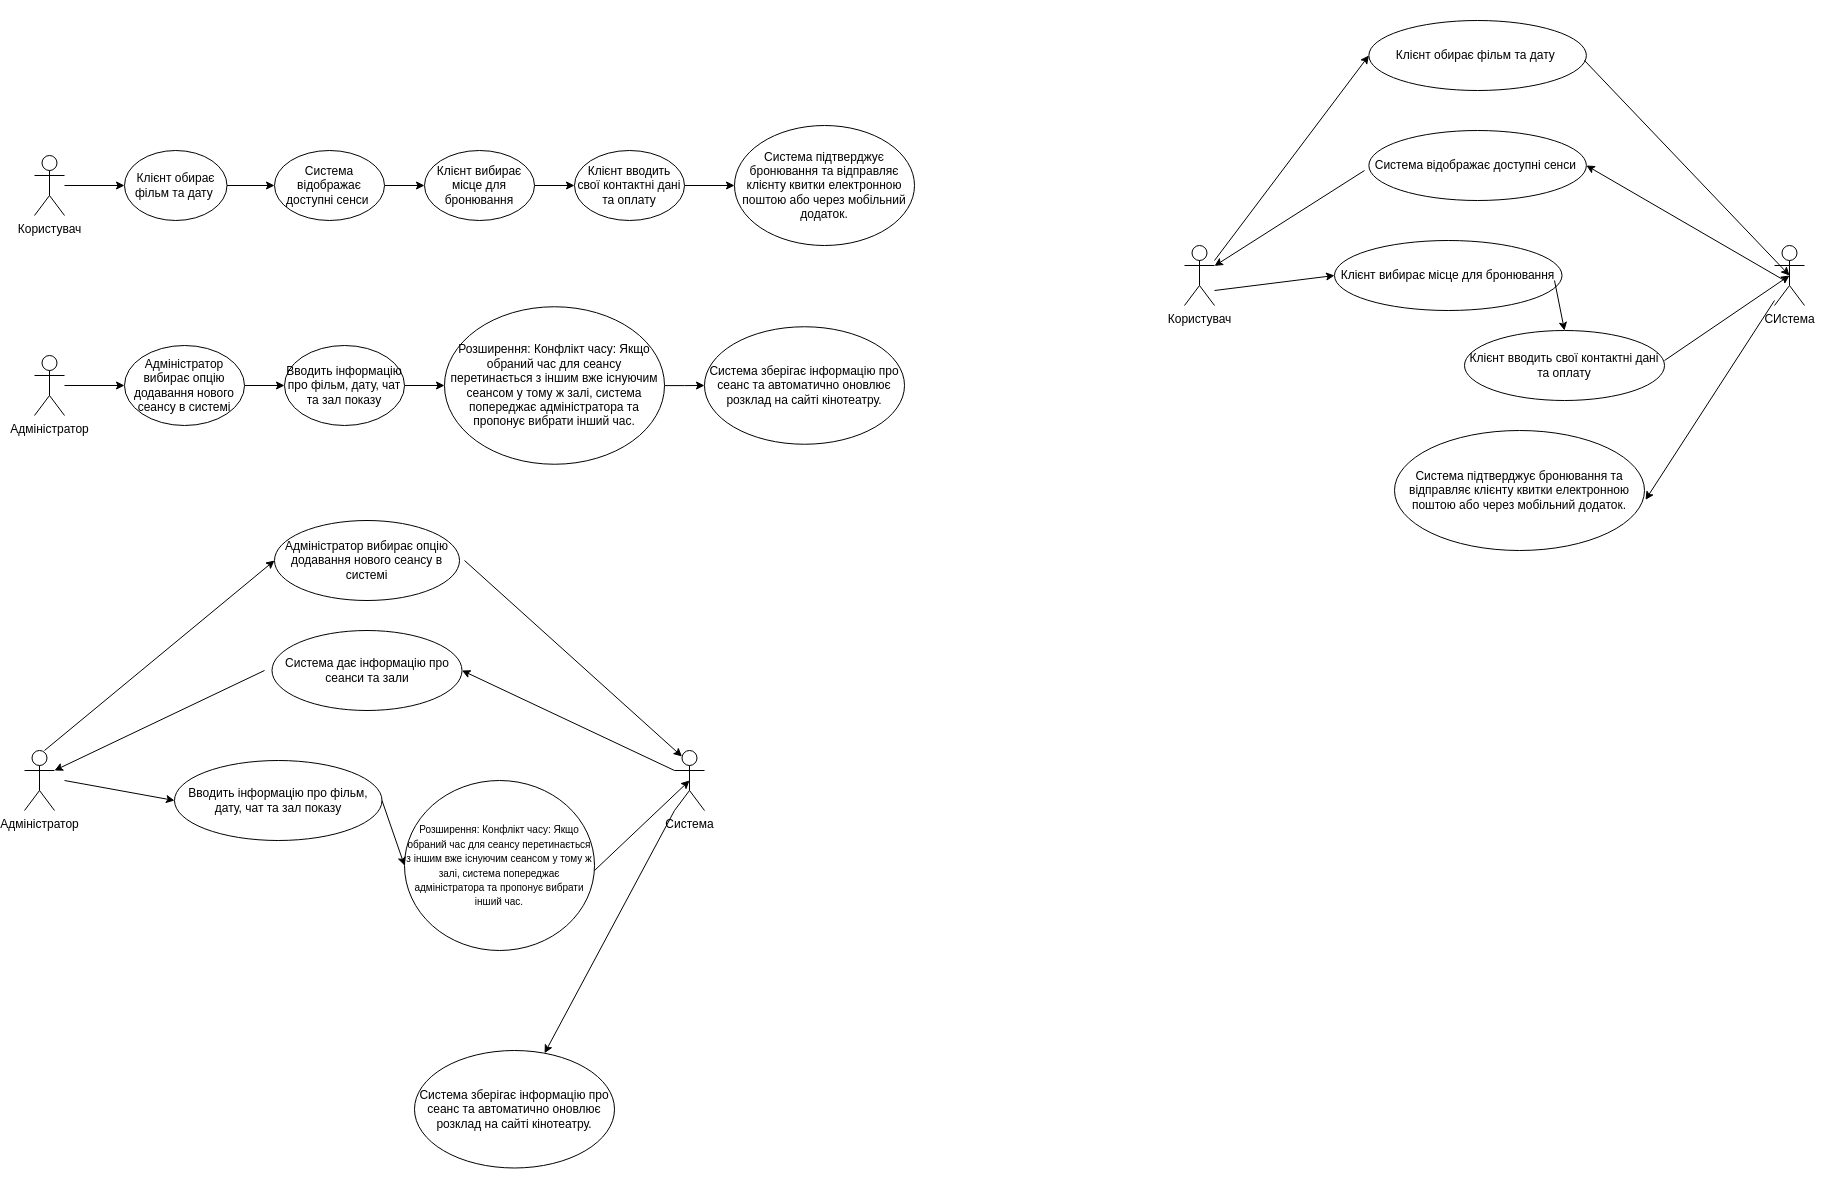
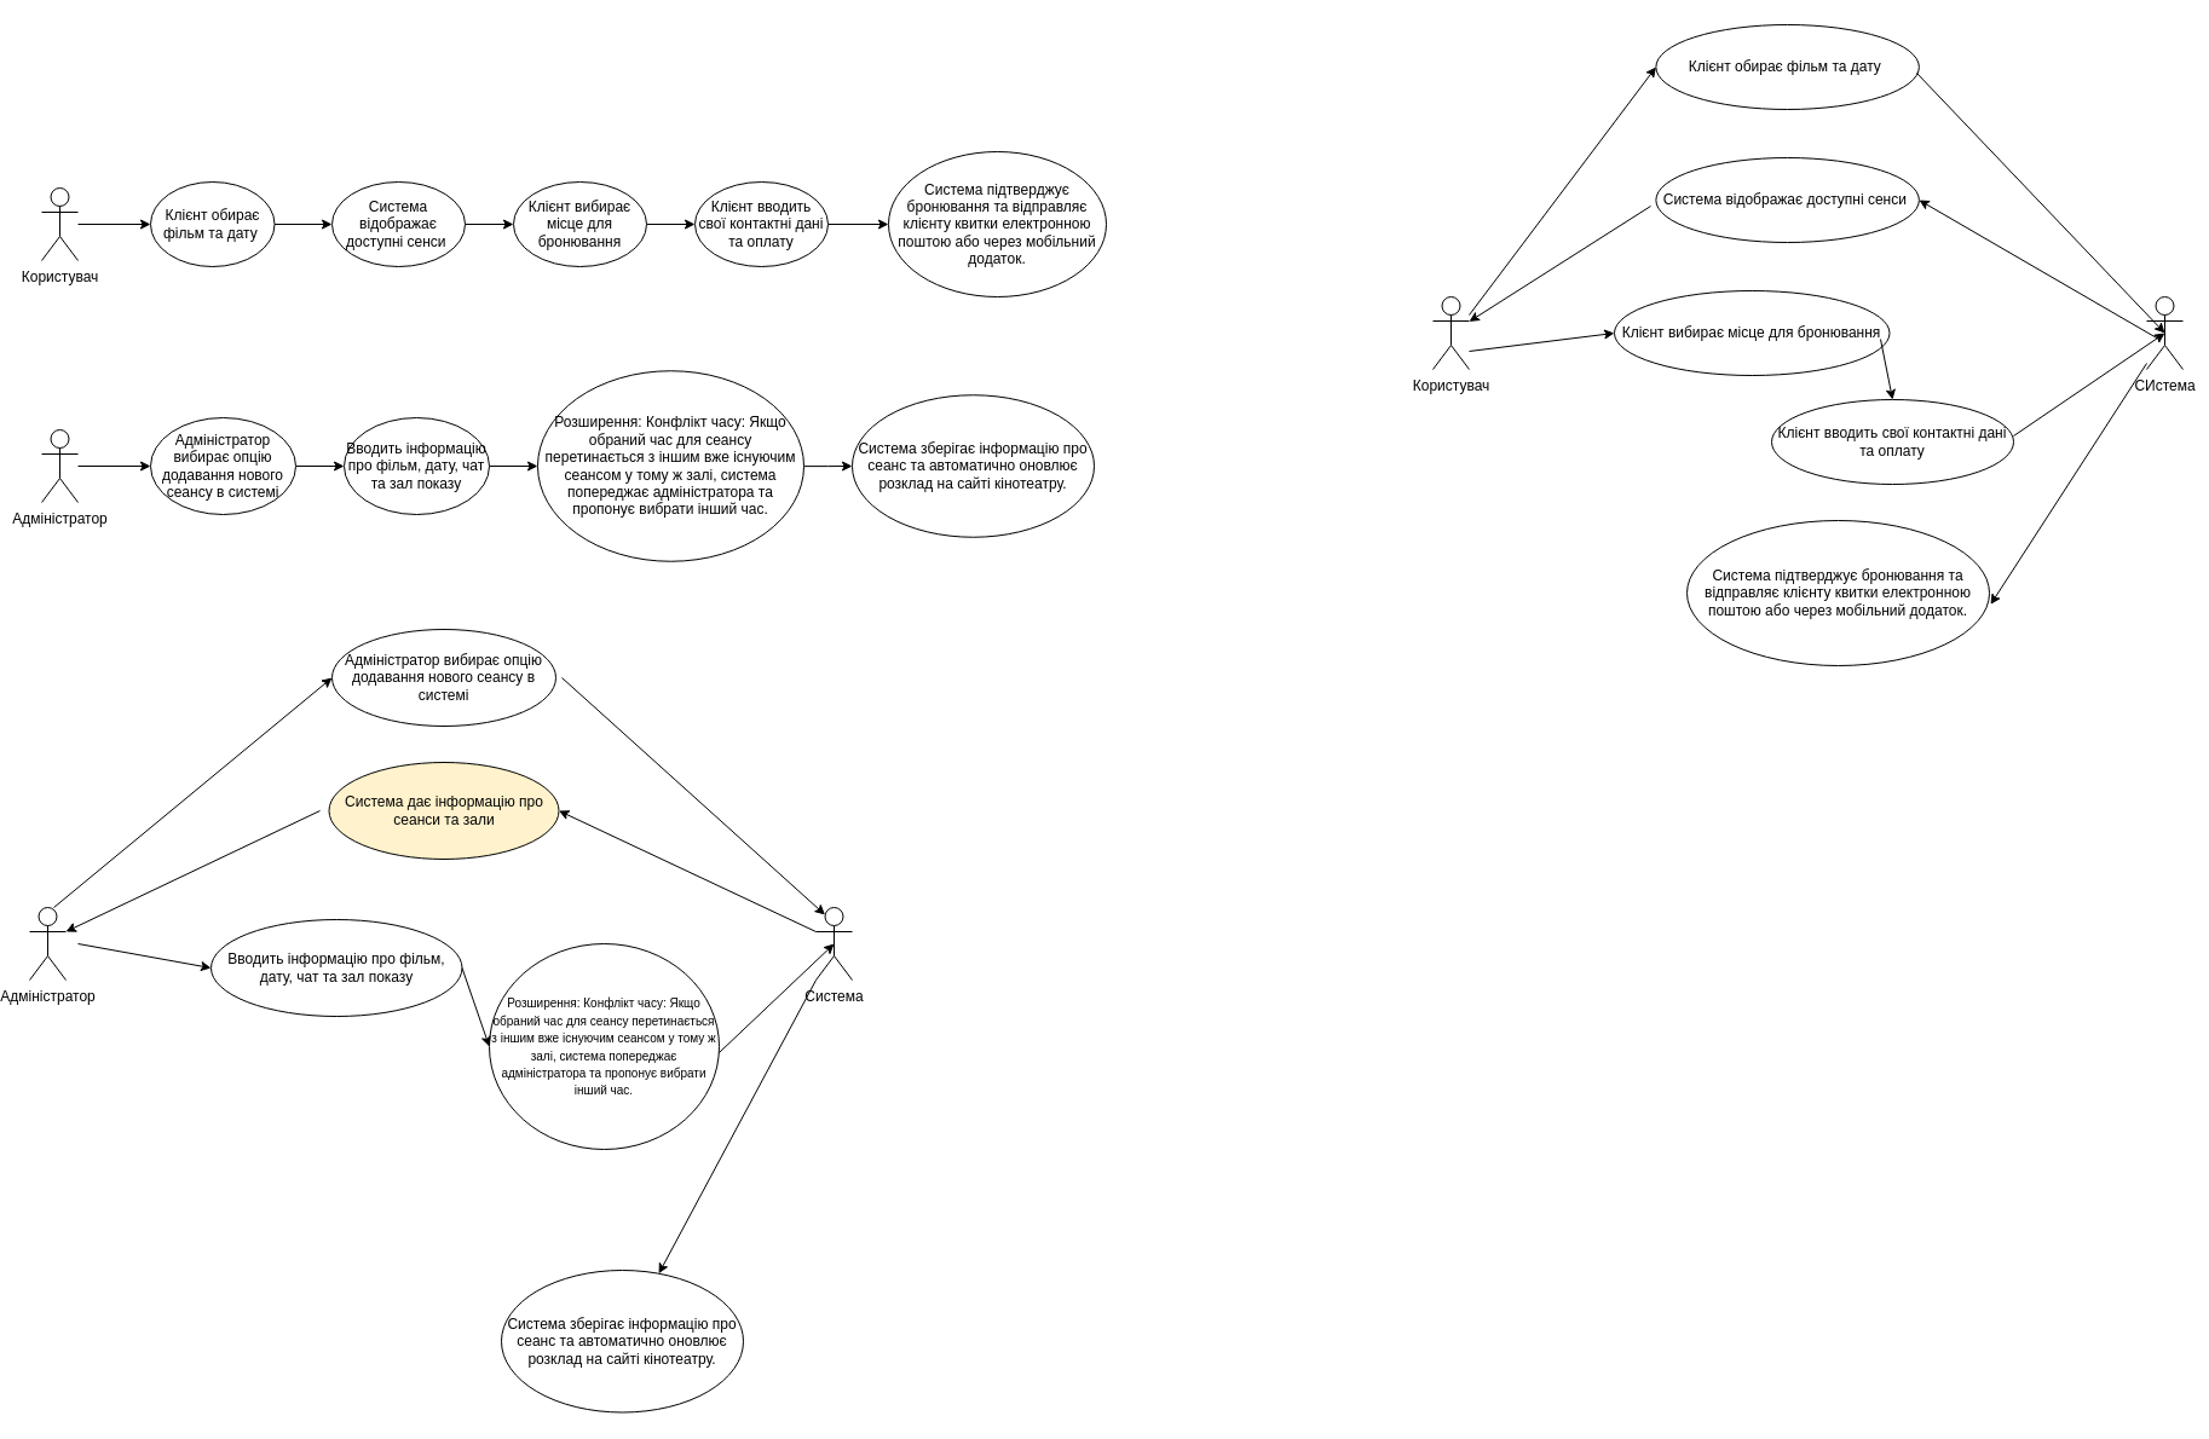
  <mxCell id="0" />
  <mxCell id="1" parent="0" />
  <mxCell id="2" style="edgeStyle=orthogonalEdgeStyle;rounded=0;orthogonalLoop=1;jettySize=auto;html=1;entryX=0;entryY=0.5;entryDx=0;entryDy=0;" parent="1" source="3" target="5" edge="1"><mxGeometry relative="1" as="geometry" /></mxCell>
  <mxCell id="3" value="Користувач" style="shape=umlActor;verticalLabelPosition=bottom;verticalAlign=top;html=1;outlineConnect=0;" parent="1" vertex="1"><mxGeometry x="30" y="155" width="30" height="60" as="geometry" /></mxCell>
  <mxCell id="4" style="edgeStyle=orthogonalEdgeStyle;rounded=0;orthogonalLoop=1;jettySize=auto;html=1;entryX=0;entryY=0.5;entryDx=0;entryDy=0;" parent="1" source="5" target="7" edge="1"><mxGeometry relative="1" as="geometry" /></mxCell>
  <mxCell id="5" value="Клієнт обирає фільм та дату&amp;nbsp;" style="ellipse;whiteSpace=wrap;html=1;" parent="1" vertex="1"><mxGeometry x="120" y="150" width="102.5" height="70" as="geometry" /></mxCell>
  <mxCell id="6" style="edgeStyle=orthogonalEdgeStyle;rounded=0;orthogonalLoop=1;jettySize=auto;html=1;" parent="1" source="7" target="9" edge="1"><mxGeometry relative="1" as="geometry" /></mxCell>
  <mxCell id="7" value="Система відображає доступні сенси&amp;nbsp;" style="ellipse;whiteSpace=wrap;html=1;" parent="1" vertex="1"><mxGeometry x="270" y="150" width="110" height="70" as="geometry" /></mxCell>
  <mxCell id="8" style="edgeStyle=orthogonalEdgeStyle;rounded=0;orthogonalLoop=1;jettySize=auto;html=1;entryX=0;entryY=0.5;entryDx=0;entryDy=0;" parent="1" source="9" target="11" edge="1"><mxGeometry relative="1" as="geometry" /></mxCell>
  <mxCell id="9" value="Клієнт вибирає місце для бронювання" style="ellipse;whiteSpace=wrap;html=1;" parent="1" vertex="1"><mxGeometry x="420" y="150" width="110" height="70" as="geometry" /></mxCell>
  <mxCell id="10" style="edgeStyle=orthogonalEdgeStyle;rounded=0;orthogonalLoop=1;jettySize=auto;html=1;entryX=0;entryY=0.5;entryDx=0;entryDy=0;" parent="1" source="11" target="12" edge="1"><mxGeometry relative="1" as="geometry" /></mxCell>
  <mxCell id="11" value="Клієнт вводить свої контактні дані та оплату" style="ellipse;whiteSpace=wrap;html=1;" parent="1" vertex="1"><mxGeometry x="570" y="150" width="110" height="70" as="geometry" /></mxCell>
  <mxCell id="12" value="Система підтверджує бронювання та відправляє клієнту квитки електронною поштою або через мобільний додаток." style="ellipse;whiteSpace=wrap;html=1;" parent="1" vertex="1"><mxGeometry x="730" y="125" width="180" height="120" as="geometry" /></mxCell>
  <mxCell id="13" style="edgeStyle=orthogonalEdgeStyle;rounded=0;orthogonalLoop=1;jettySize=auto;html=1;entryX=0;entryY=0.5;entryDx=0;entryDy=0;" parent="1" source="14" target="16" edge="1"><mxGeometry relative="1" as="geometry" /></mxCell>
  <mxCell id="14" value="Адміністратор" style="shape=umlActor;verticalLabelPosition=bottom;verticalAlign=top;html=1;outlineConnect=0;" parent="1" vertex="1"><mxGeometry x="30" y="355" width="30" height="60" as="geometry" /></mxCell>
  <mxCell id="15" style="edgeStyle=orthogonalEdgeStyle;rounded=0;orthogonalLoop=1;jettySize=auto;html=1;entryX=0;entryY=0.5;entryDx=0;entryDy=0;" parent="1" source="16" target="18" edge="1"><mxGeometry relative="1" as="geometry" /></mxCell>
  <mxCell id="16" value="Адміністратор вибирає опцію додавання нового сеансу в системі" style="ellipse;whiteSpace=wrap;html=1;" parent="1" vertex="1"><mxGeometry x="120" y="345" width="120" height="80" as="geometry" /></mxCell>
  <mxCell id="17" style="edgeStyle=orthogonalEdgeStyle;rounded=0;orthogonalLoop=1;jettySize=auto;html=1;entryX=0;entryY=0.5;entryDx=0;entryDy=0;" parent="1" source="18" target="21" edge="1"><mxGeometry relative="1" as="geometry" /></mxCell>
  <mxCell id="18" value="Вводить інформацію про фільм, дату, чат та зал показу" style="ellipse;whiteSpace=wrap;html=1;" parent="1" vertex="1"><mxGeometry x="280" y="345" width="120" height="80" as="geometry" /></mxCell>
  <mxCell id="19" value="Система зберігає інформацію про сеанс та автоматично оновлює розклад на сайті кінотеатру." style="ellipse;whiteSpace=wrap;html=1;" parent="1" vertex="1"><mxGeometry x="700" y="326.25" width="200" height="117.5" as="geometry" /></mxCell>
  <mxCell id="20" style="edgeStyle=orthogonalEdgeStyle;rounded=0;orthogonalLoop=1;jettySize=auto;html=1;entryX=0;entryY=0.5;entryDx=0;entryDy=0;" parent="1" source="21" target="19" edge="1"><mxGeometry relative="1" as="geometry" /></mxCell>
  <mxCell id="21" value="Розширення: Конфлікт часу: Якщо обраний час для сеансу перетинається з іншим вже існуючим сеансом у тому ж залі, система попереджає адміністратора та пропонує вибрати інший час." style="ellipse;whiteSpace=wrap;html=1;" parent="1" vertex="1"><mxGeometry x="440" y="306.25" width="220" height="157.5" as="geometry" /></mxCell>
  <mxCell id="22" value="Користувач" style="shape=umlActor;verticalLabelPosition=bottom;verticalAlign=top;html=1;outlineConnect=0;" vertex="1" parent="1"><mxGeometry x="1180" y="245" width="30" height="60" as="geometry" /></mxCell>
  <mxCell id="23" value="СИстема" style="shape=umlActor;verticalLabelPosition=bottom;verticalAlign=top;html=1;outlineConnect=0;" vertex="1" parent="1"><mxGeometry x="1770" y="245" width="30" height="60" as="geometry" /></mxCell>
  <mxCell id="24" value="Клієнт обирає фільм та дату&amp;nbsp;" style="ellipse;whiteSpace=wrap;html=1;" vertex="1" parent="1"><mxGeometry x="1364.38" y="20" width="217.5" height="70" as="geometry" /></mxCell>
  <mxCell id="25" value="Система відображає доступні сенси&amp;nbsp;" style="ellipse;whiteSpace=wrap;html=1;" vertex="1" parent="1"><mxGeometry x="1364.38" y="130" width="217.5" height="70" as="geometry" /></mxCell>
  <mxCell id="26" value="Клієнт вибирає місце для бронювання" style="ellipse;whiteSpace=wrap;html=1;" vertex="1" parent="1"><mxGeometry x="1330" y="240" width="227.49" height="70" as="geometry" /></mxCell>
  <mxCell id="27" value="Клієнт вводить свої контактні дані та оплату" style="ellipse;whiteSpace=wrap;html=1;" vertex="1" parent="1"><mxGeometry x="1460" y="330" width="200" height="70" as="geometry" /></mxCell>
  <mxCell id="28" value="Система підтверджує бронювання та відправляє клієнту квитки електронною поштою або через мобільний додаток." style="ellipse;whiteSpace=wrap;html=1;" vertex="1" parent="1"><mxGeometry x="1390" y="430" width="250" height="120" as="geometry" /></mxCell>
  <mxCell id="29" value="" style="endArrow=classic;html=1;rounded=0;entryX=0;entryY=0.5;entryDx=0;entryDy=0;" edge="1" parent="1" target="24"><mxGeometry width="50" height="50" relative="1" as="geometry"><mxPoint x="1210" y="260" as="sourcePoint" /><mxPoint x="1260" y="210" as="targetPoint" /></mxGeometry></mxCell>
  <mxCell id="30" value="" style="endArrow=classic;html=1;rounded=0;entryX=0.5;entryY=0.5;entryDx=0;entryDy=0;entryPerimeter=0;" edge="1" parent="1" target="23"><mxGeometry width="50" height="50" relative="1" as="geometry"><mxPoint x="1580" y="60" as="sourcePoint" /><mxPoint x="1630" y="10" as="targetPoint" /></mxGeometry></mxCell>
  <mxCell id="31" value="" style="endArrow=classic;html=1;rounded=0;entryX=1;entryY=0.5;entryDx=0;entryDy=0;" edge="1" parent="1" target="25"><mxGeometry width="50" height="50" relative="1" as="geometry"><mxPoint x="1780" y="280" as="sourcePoint" /><mxPoint x="1830" y="230" as="targetPoint" /></mxGeometry></mxCell>
  <mxCell id="32" value="" style="endArrow=classic;html=1;rounded=0;" edge="1" parent="1" target="22"><mxGeometry width="50" height="50" relative="1" as="geometry"><mxPoint x="1360" y="170" as="sourcePoint" /><mxPoint x="1410" y="120" as="targetPoint" /></mxGeometry></mxCell>
  <mxCell id="33" value="" style="endArrow=classic;html=1;rounded=0;entryX=0;entryY=0.5;entryDx=0;entryDy=0;" edge="1" parent="1" target="26"><mxGeometry width="50" height="50" relative="1" as="geometry"><mxPoint x="1210" y="290" as="sourcePoint" /><mxPoint x="1260" y="240" as="targetPoint" /></mxGeometry></mxCell>
  <mxCell id="34" value="" style="endArrow=classic;html=1;rounded=0;entryX=0.5;entryY=0;entryDx=0;entryDy=0;" edge="1" parent="1" target="27"><mxGeometry width="50" height="50" relative="1" as="geometry"><mxPoint x="1550" y="280" as="sourcePoint" /><mxPoint x="1600" y="230" as="targetPoint" /></mxGeometry></mxCell>
  <mxCell id="35" value="" style="endArrow=classic;html=1;rounded=0;entryX=0.5;entryY=0.5;entryDx=0;entryDy=0;entryPerimeter=0;" edge="1" parent="1" target="23"><mxGeometry width="50" height="50" relative="1" as="geometry"><mxPoint x="1660" y="360" as="sourcePoint" /><mxPoint x="1710" y="310" as="targetPoint" /></mxGeometry></mxCell>
  <mxCell id="36" value="" style="endArrow=classic;html=1;rounded=0;entryX=1.004;entryY=0.578;entryDx=0;entryDy=0;entryPerimeter=0;" edge="1" parent="1" target="28"><mxGeometry width="50" height="50" relative="1" as="geometry"><mxPoint x="1770" y="300" as="sourcePoint" /><mxPoint x="1820" y="250" as="targetPoint" /></mxGeometry></mxCell>
  <mxCell id="37" value="Адміністратор" style="shape=umlActor;verticalLabelPosition=bottom;verticalAlign=top;html=1;outlineConnect=0;" vertex="1" parent="1"><mxGeometry x="20" y="750" width="30" height="60" as="geometry" /></mxCell>
  <mxCell id="38" value="Система" style="shape=umlActor;verticalLabelPosition=bottom;verticalAlign=top;html=1;outlineConnect=0;" vertex="1" parent="1"><mxGeometry x="670" y="750" width="30" height="60" as="geometry" /></mxCell>
  <mxCell id="39" value="Адміністратор вибирає опцію додавання нового сеансу в системі" style="ellipse;whiteSpace=wrap;html=1;" vertex="1" parent="1"><mxGeometry x="270" y="520" width="185" height="80" as="geometry" /></mxCell>
  <mxCell id="40" value="Вводить інформацію про фільм, дату, чат та зал показу" style="ellipse;whiteSpace=wrap;html=1;" vertex="1" parent="1"><mxGeometry x="170" y="760" width="207.5" height="80" as="geometry" /></mxCell>
- <mxCell id="41" value="Система дає інформацію про сеанси та зали" style="ellipse;whiteSpace=wrap;html=1;" vertex="1" parent="1"><mxGeometry x="267.5" y="630" width="190" height="80" as="geometry" /></mxCell>
+ <mxCell id="41" value="Система дає інформацію про сеанси та зали" style="ellipse;whiteSpace=wrap;html=1;fillColor=#fff2cc;" vertex="1" parent="1"><mxGeometry x="267.5" y="630" width="190" height="80" as="geometry" /></mxCell>
  <mxCell id="42" value="&lt;font style=&quot;font-size: 10px;&quot;&gt;Розширення: Конфлікт часу: Якщо обраний час для сеансу перетинається з іншим вже існуючим сеансом у тому ж залі, система попереджає адміністратора та пропонує вибрати інший час.&lt;/font&gt;" style="ellipse;whiteSpace=wrap;html=1;" vertex="1" parent="1"><mxGeometry x="400" y="780" width="190" height="170" as="geometry" /></mxCell>
  <mxCell id="43" value="Система зберігає інформацію про сеанс та автоматично оновлює розклад на сайті кінотеатру." style="ellipse;whiteSpace=wrap;html=1;" vertex="1" parent="1"><mxGeometry x="410" y="1050" width="200" height="117.5" as="geometry" /></mxCell>
  <mxCell id="44" value="" style="endArrow=classic;html=1;rounded=0;entryX=0;entryY=0.5;entryDx=0;entryDy=0;" edge="1" parent="1" target="39"><mxGeometry width="50" height="50" relative="1" as="geometry"><mxPoint x="40" y="750" as="sourcePoint" /><mxPoint x="90" y="700" as="targetPoint" /></mxGeometry></mxCell>
  <mxCell id="45" value="" style="endArrow=classic;html=1;rounded=0;entryX=0.25;entryY=0.1;entryDx=0;entryDy=0;entryPerimeter=0;" edge="1" parent="1" target="38"><mxGeometry width="50" height="50" relative="1" as="geometry"><mxPoint x="460" y="560" as="sourcePoint" /><mxPoint x="510" y="510" as="targetPoint" /></mxGeometry></mxCell>
  <mxCell id="46" value="" style="endArrow=classic;html=1;rounded=0;entryX=1;entryY=0.5;entryDx=0;entryDy=0;" edge="1" parent="1" target="41"><mxGeometry width="50" height="50" relative="1" as="geometry"><mxPoint x="670" y="770" as="sourcePoint" /><mxPoint x="720" y="720" as="targetPoint" /></mxGeometry></mxCell>
  <mxCell id="47" value="" style="endArrow=classic;html=1;rounded=0;entryX=1;entryY=0.333;entryDx=0;entryDy=0;entryPerimeter=0;" edge="1" parent="1" target="37"><mxGeometry width="50" height="50" relative="1" as="geometry"><mxPoint x="260" y="670" as="sourcePoint" /><mxPoint x="310" y="620" as="targetPoint" /></mxGeometry></mxCell>
  <mxCell id="48" value="" style="endArrow=classic;html=1;rounded=0;entryX=0;entryY=0.5;entryDx=0;entryDy=0;" edge="1" parent="1" target="40"><mxGeometry width="50" height="50" relative="1" as="geometry"><mxPoint x="60" y="780" as="sourcePoint" /><mxPoint x="110" y="730" as="targetPoint" /></mxGeometry></mxCell>
  <mxCell id="49" value="" style="endArrow=classic;html=1;rounded=0;entryX=0;entryY=0.5;entryDx=0;entryDy=0;exitX=1;exitY=0.5;exitDx=0;exitDy=0;" edge="1" parent="1" source="40" target="42"><mxGeometry width="50" height="50" relative="1" as="geometry"><mxPoint x="390" y="780" as="sourcePoint" /><mxPoint x="440" y="730" as="targetPoint" /></mxGeometry></mxCell>
  <mxCell id="50" value="" style="endArrow=classic;html=1;rounded=0;" edge="1" parent="1" target="43"><mxGeometry width="50" height="50" relative="1" as="geometry"><mxPoint x="670" y="810" as="sourcePoint" /><mxPoint x="460" y="1130" as="targetPoint" /></mxGeometry></mxCell>
  <mxCell id="51" value="" style="endArrow=classic;html=1;rounded=0;entryX=0.5;entryY=0.5;entryDx=0;entryDy=0;entryPerimeter=0;" edge="1" parent="1" target="38"><mxGeometry width="50" height="50" relative="1" as="geometry"><mxPoint x="590" y="870" as="sourcePoint" /><mxPoint x="640" y="820" as="targetPoint" /></mxGeometry></mxCell>
